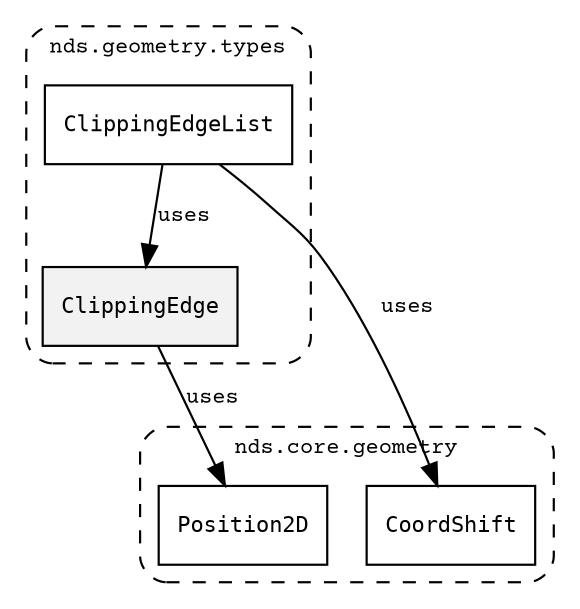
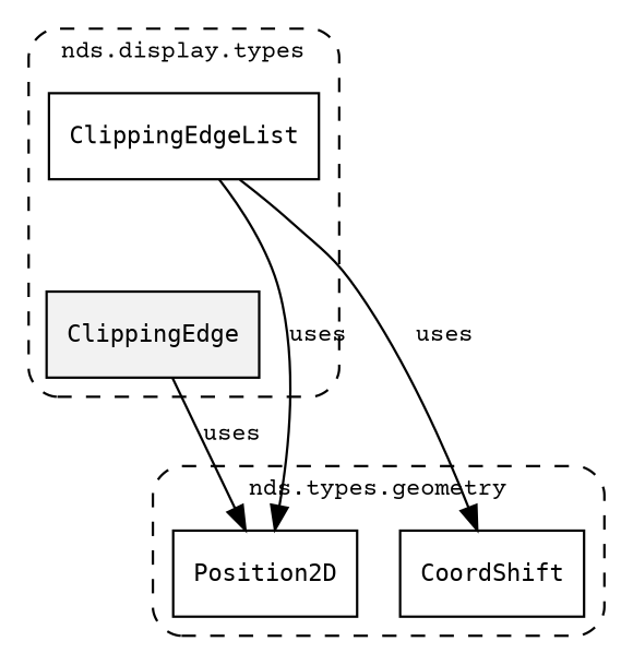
  digraph {
    fontname="Courier Prime"
    fontsize=10
    rankdir=TB
    node [fontname="Courier Prime" fontsize=10 shape=box]
    edge [fontname="Courier Prime" fontsize=10]
    n1 [fillcolor="#0000000D" label=<<font face="monospace"><table align="center" border="0" cellspacing="0" cellpadding="0"><tr><td href="../../../content/packages/nds.display.types.html#Structure-ClippingEdge" title="Structure defined in nds.display.types">ClippingEdge</td></tr></table></font>> style=filled]
    n2 [label=<<font face="monospace"><table align="center" border="0" cellspacing="0" cellpadding="0"><tr><td href="../../../content/packages/nds.display.types.html#Structure-ClippingEdgeList" title="Structure defined in nds.display.types">ClippingEdgeList</td></tr></table></font>>]
    n3 [label=<<font face="monospace"><table align="center" border="0" cellspacing="0" cellpadding="0"><tr><td href="../../../content/packages/nds.core.geometry.html#Subtype-CoordShift" title="Subtype defined in nds.core.geometry">CoordShift</td></tr></table></font>>]
    n4 [label=<<font face="monospace"><table align="center" border="0" cellspacing="0" cellpadding="0"><tr><td href="../../../content/packages/nds.core.geometry.html#Structure-Position2D" title="Structure defined in nds.core.geometry">Position2D</td></tr></table></font>>]
    subgraph cluster_1 {
-     label="nds.geometry.types"
+     label="nds.display.types"
      style="dashed, rounded"
      n1
      n2
    }
    subgraph cluster_2 {
-     label="nds.core.geometry"
+     label="nds.types.geometry"
      style="dashed, rounded"
      n3
      n4
    }
    n1 -> n4 [label=uses]
-   n2 -> n1 [label=uses]
+   n2 -> n4 [label=uses]
    n2 -> n3 [label=uses]
  }
